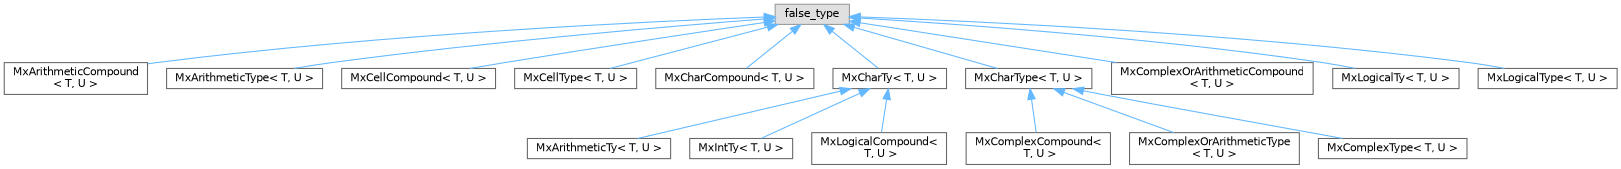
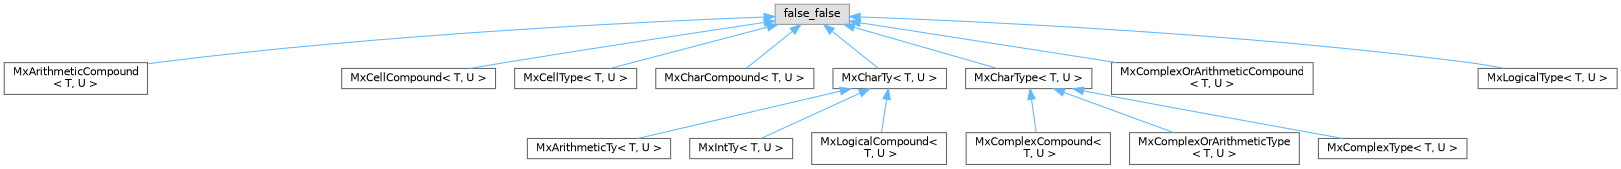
  digraph {
    rankdir=TB
    node [color=grey40 fillcolor=white fontname=Helvetica fontsize=10 shape=box style=filled]
    edge [color=steelblue1 dir=back fontname=Helvetica fontsize=10 labelfontname=Helvetica labelfontsize=10 style=solid]
-   n1 [color=grey60 fillcolor="#E0E0E0" height=0.2 label=false_type width=0.4]
+   n1 [color=grey60 fillcolor="#E0E0E0" height=0.2 label=false_false width=0.4]
    n2 [height=0.2 label="MxArithmeticCompound\l\< T, U \>" width=0.4]
-   n3 [height=0.2 label="MxArithmeticType\< T, U \>" width=0.4]
    n4 [height=0.2 label="MxCellCompound\< T, U \>" width=0.4]
    n5 [height=0.2 label="MxCellType\< T, U \>" width=0.4]
    n6 [height=0.2 label="MxCharCompound\< T, U \>" width=0.4]
    n7 [height=0.2 label="MxCharTy\< T, U \>" width=0.4]
    n8 [height=0.2 label="MxCharType\< T, U \>" width=0.4]
    n9 [height=0.2 label="MxComplexOrArithmeticCompound\l\< T, U \>" width=0.4]
-   n10 [height=0.2 label="MxLogicalTy\< T, U \>" width=0.4]
    n11 [height=0.2 label="MxLogicalType\< T, U \>" width=0.4]
    n12 [height=0.2 label="MxArithmeticTy\< T, U \>" width=0.4]
    n13 [height=0.2 label="MxIntTy\< T, U \>" width=0.4]
    n14 [height=0.2 label="MxLogicalCompound\<\l T, U \>" width=0.4]
    n15 [height=0.2 label="MxComplexCompound\<\l T, U \>" width=0.4]
    n16 [height=0.2 label="MxComplexOrArithmeticType\l\< T, U \>" width=0.4]
    n17 [height=0.2 label="MxComplexType\< T, U \>" width=0.4]
    n1 -> n2
-   n1 -> n3
    n1 -> n4
    n1 -> n5
    n1 -> n6
    n1 -> n7
    n1 -> n8
    n1 -> n9
-   n1 -> n10
    n1 -> n11
    n7 -> n12
    n7 -> n13
    n7 -> n14
    n8 -> n15
    n8 -> n16
    n8 -> n17
  }
